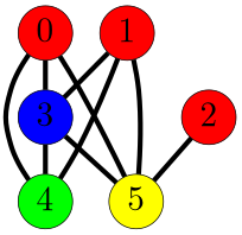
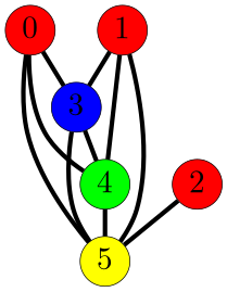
  graph {
    splines=true
    node [color=black fillcolor=red fixedsize=true fontname="Latin Modern Math" fontsize=42 penwidth=1 shape=circle style=filled]
    edge [color=black penwidth=6 style=bold]
    0 [height=0.91667 width=0.91667]
    3 [fillcolor=blue height=0.91667 width=0.91667]
    4 [fillcolor=green height=0.91667 width=0.91667]
    5 [fillcolor=yellow height=0.91667 width=0.91667]
    1 [height=0.91667 width=0.91667]
    2 [height=0.91667 width=0.91667]
    0 -- 3
    0 -- 4
    0 -- 5
    3 -- 4
    3 -- 5
+   4 -- 5
    1 -- 3
    1 -- 4
    1 -- 5
    2 -- 5
  }
